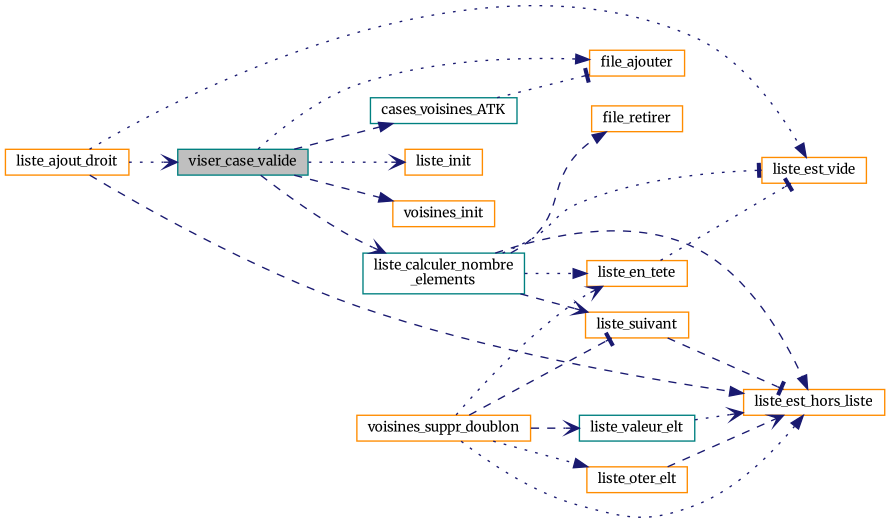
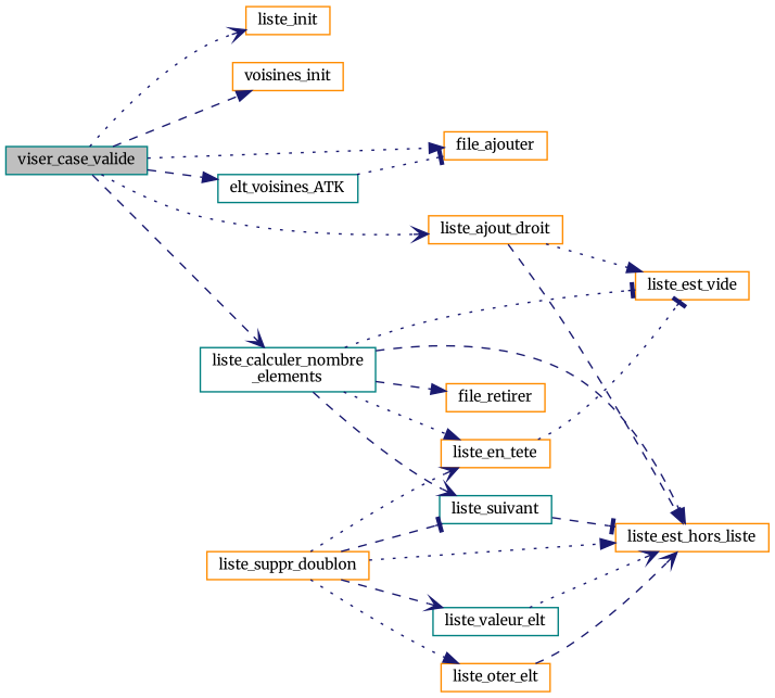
  digraph {
    fontname=Merriweather
    rankdir=LR
    node [color=darkorange fontname=Merriweather fontsize=10 shape=record]
    edge [arrowhead=normal color=midnightblue fontname=Merriweather fontsize=10 labelfontname=Helvetica labelfontsize=10 style=dotted]
    n1 [color=teal fillcolor=grey75 fontcolor=black height=0.2 label=viser_case_valide style=filled width=0.4]
    n2 [height=0.2 label=liste_init width=0.4]
    n3 [height=0.2 label=voisines_init width=0.4]
    n4 [height=0.2 label=file_ajouter width=0.4]
    n5 [height=0.2 label=liste_ajout_droit width=0.4]
-   n6 [color=teal height=0.2 label=cases_voisines_ATK width=0.4]
+   n6 [color=teal height=0.2 label=elt_voisines_ATK width=0.4]
    n7 [color=teal height=0.2 label="liste_calculer_nombre\l_elements" width=0.4]
    n8 [height=0.2 label=liste_est_vide width=0.4]
    n9 [height=0.2 label=liste_est_hors_liste width=0.4]
    n10 [height=0.2 label=file_retirer width=0.4]
-   n11 [height=0.2 label=voisines_suppr_doublon width=0.4]
+   n11 [height=0.2 label=liste_suppr_doublon width=0.4]
    n12 [height=0.2 label=liste_en_tete width=0.4]
-   n13 [height=0.2 label=liste_suivant width=0.4]
+   n13 [color=teal height=0.2 label=liste_suivant width=0.4]
    n14 [color=teal height=0.2 label=liste_valeur_elt width=0.4]
    n15 [height=0.2 label=liste_oter_elt width=0.4]
    n1 -> n2 [arrowhead=vee]
    n1 -> n3 [style=dashed]
    n1 -> n4
-   n5 -> n1 [arrowhead=vee]
+   n1 -> n5 [arrowhead=vee]
    n1 -> n6 [style=dashed]
    n1 -> n7 [arrowhead=vee style=dashed]
    n5 -> n8
    n5 -> n9 [style=dashed]
    n6 -> n4 [arrowhead=tee]
    n7 -> n8 [arrowhead=tee]
    n7 -> n9 [style=dashed]
    n7 -> n10 [style=dashed]
    n7 -> n12
    n7 -> n13 [arrowhead=vee style=dashed]
    n11 -> n9
    n11 -> n12 [arrowhead=vee]
    n11 -> n13 [arrowhead=tee style=dashed]
    n11 -> n14 [arrowhead=vee style=dashed]
    n11 -> n15
    n12 -> n8 [arrowhead=tee]
    n13 -> n9 [arrowhead=tee style=dashed]
    n14 -> n9 [arrowhead=vee]
    n15 -> n9 [arrowhead=vee style=dashed]
  }
